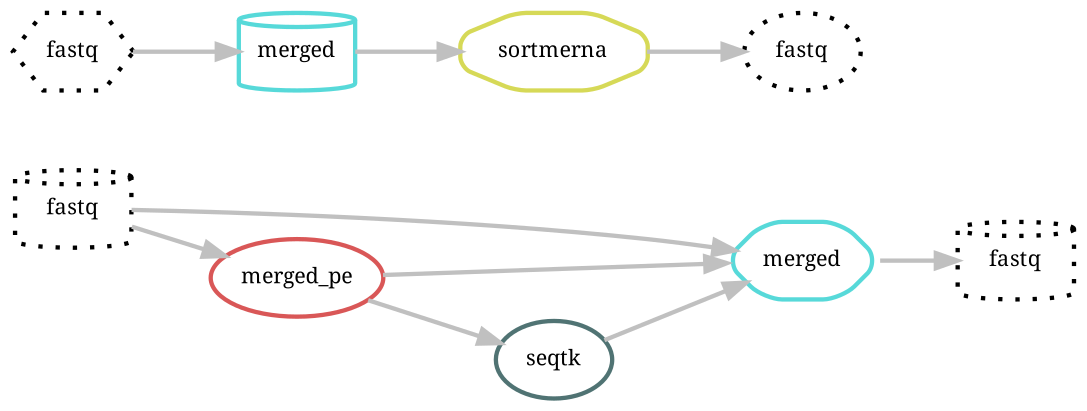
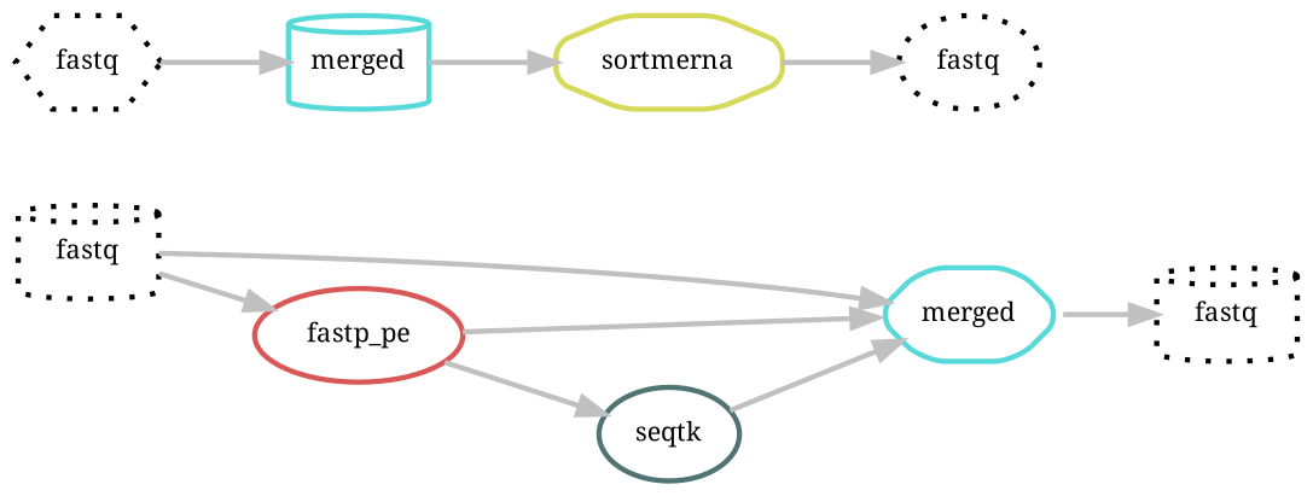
  digraph {
    bgcolor=white
    fontname="Noto Serif"
    rankdir=LR
    node [color="0.0 0.0 0.0" fontname="Noto Serif" fontsize=10 penwidth=2 shape=cylinder style=rounded]
    edge [color=grey fontname="Noto Serif" penwidth=2 style=solid]
    n1 [label=fastq style=dotted]
    n2 [color="0.50 0.6 0.85" label=merged shape=hexagon]
-   n3 [color="0.00 0.6 0.85" label=merged_pe shape=ellipse]
+   n3 [color="0.00 0.6 0.85" label=fastp_pe shape=ellipse]
    n4 [label=fastq style=dotted]
    n5 [color="0.50 0.3 0.45" label=seqtk shape=ellipse]
    n6 [label=fastq shape=hexagon style=dotted]
    n7 [color="0.50 0.6 0.85" label=merged]
    n8 [color="0.17 0.6 0.85" label=sortmerna shape=octagon]
    n9 [label=fastq shape=ellipse style=dotted]
    n1 -> n2 [style=bold]
    n1 -> n3
    n2 -> n4
    n3 -> n2 [style=bold]
    n3 -> n5 [style=bold]
    n5 -> n2 [style=bold]
    n6 -> n7
    n7 -> n8
    n8 -> n9
  }
